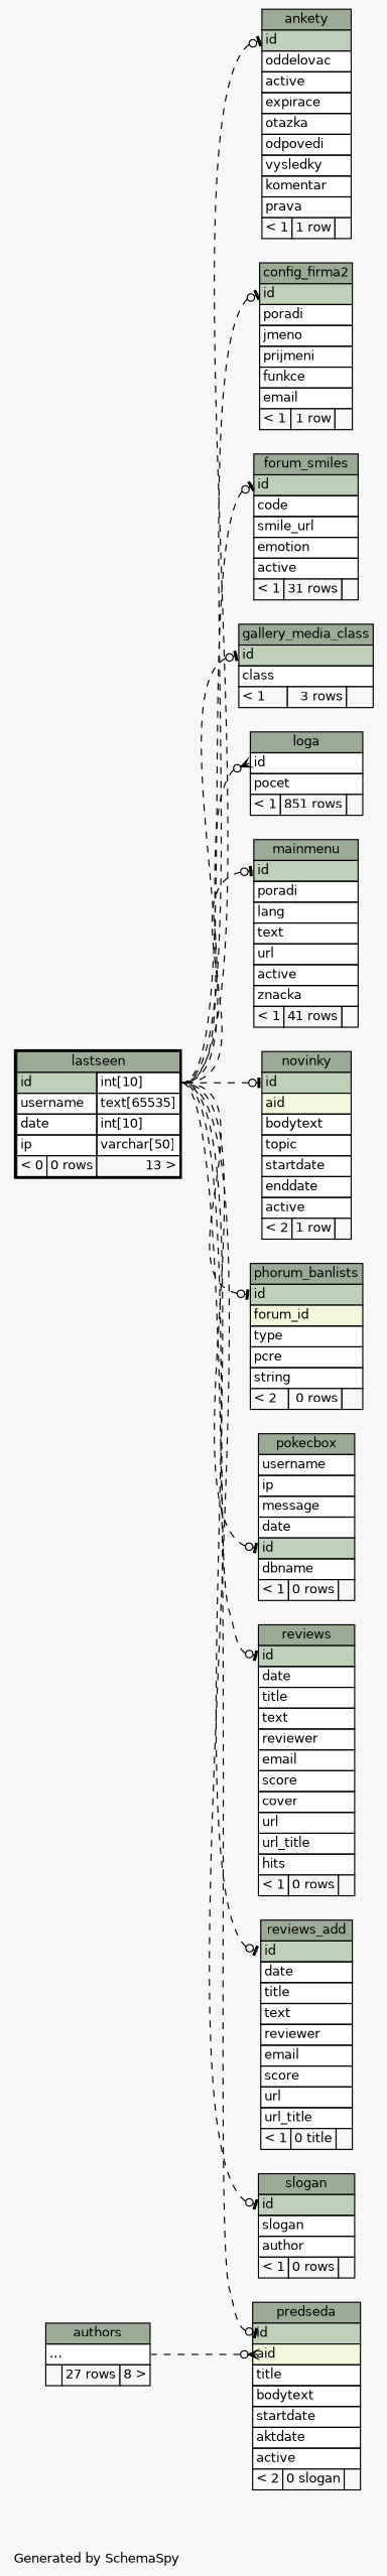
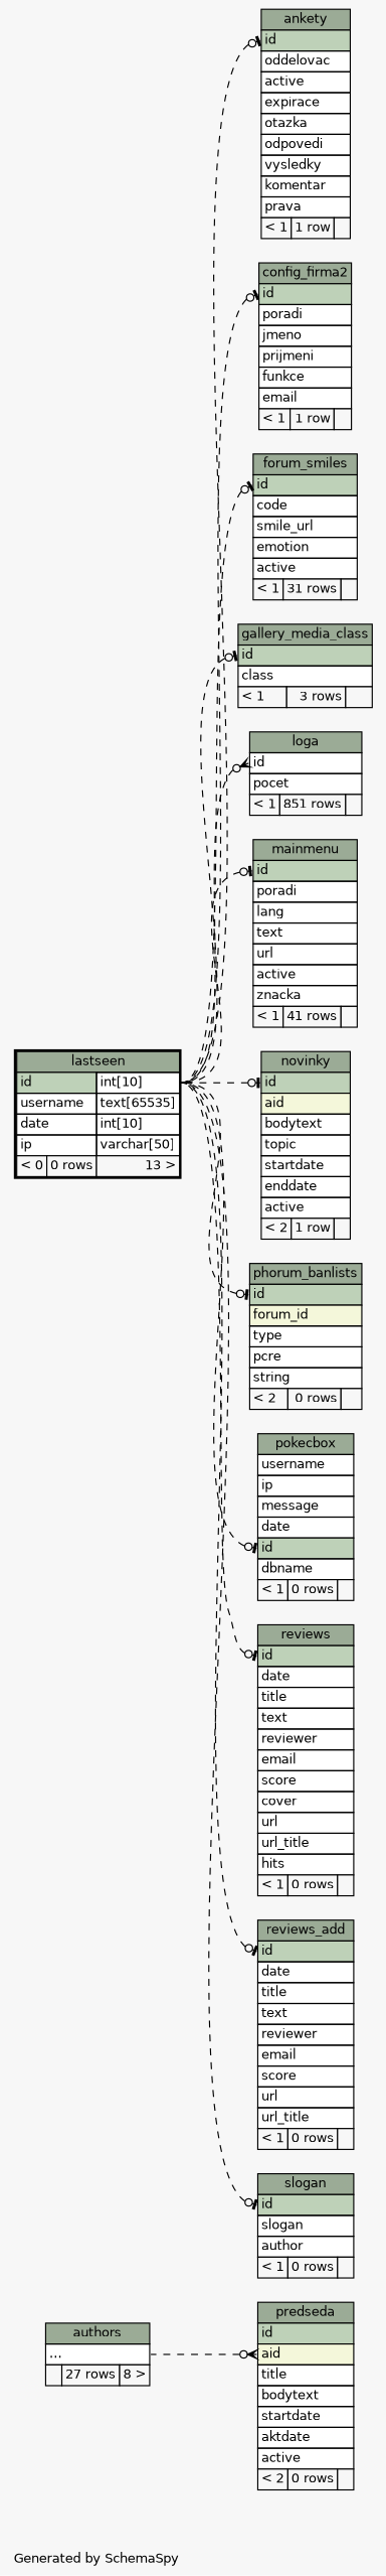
  digraph {
    bgcolor="#f7f7f7"
    fontname=Helvetica
    fontsize=11
    label="\nGenerated by SchemaSpy"
    labeljust=l
    nodesep=0.18
    rankdir=RL
    ranksep=0.46
    node [fontname=Helvetica fontsize=11 shape=plaintext]
    edge [arrowhead=none arrowsize=0.8 arrowtail=teeodot dir=back headport="id.type:e" style=dashed tailport="id:w"]
    n1 [label=<     <TABLE BORDER="0" CELLBORDER="1" CELLSPACING="0" BGCOLOR="#ffffff">       <TR><TD COLSPAN="3" BGCOLOR="#9bab96" ALIGN="CENTER">ankety</TD></TR>       <TR><TD PORT="id" COLSPAN="3" BGCOLOR="#bed1b8" ALIGN="LEFT">id</TD></TR>       <TR><TD PORT="oddelovac" COLSPAN="3" ALIGN="LEFT">oddelovac</TD></TR>       <TR><TD PORT="active" COLSPAN="3" ALIGN="LEFT">active</TD></TR>       <TR><TD PORT="expirace" COLSPAN="3" ALIGN="LEFT">expirace</TD></TR>       <TR><TD PORT="otazka" COLSPAN="3" ALIGN="LEFT">otazka</TD></TR>       <TR><TD PORT="odpovedi" COLSPAN="3" ALIGN="LEFT">odpovedi</TD></TR>       <TR><TD PORT="vysledky" COLSPAN="3" ALIGN="LEFT">vysledky</TD></TR>       <TR><TD PORT="komentar" COLSPAN="3" ALIGN="LEFT">komentar</TD></TR>       <TR><TD PORT="prava" COLSPAN="3" ALIGN="LEFT">prava</TD></TR>       <TR><TD ALIGN="LEFT" BGCOLOR="#f7f7f7">&lt; 1</TD><TD ALIGN="RIGHT" BGCOLOR="#f7f7f7">1 row</TD><TD ALIGN="RIGHT" BGCOLOR="#f7f7f7">  </TD></TR>     </TABLE>>]
    n2 [label=<     <TABLE BORDER="2" CELLBORDER="1" CELLSPACING="0" BGCOLOR="#ffffff">       <TR><TD COLSPAN="3" BGCOLOR="#9bab96" ALIGN="CENTER">lastseen</TD></TR>       <TR><TD PORT="id" COLSPAN="2" BGCOLOR="#bed1b8" ALIGN="LEFT">id</TD><TD PORT="id.type" ALIGN="LEFT">int[10]</TD></TR>       <TR><TD PORT="username" COLSPAN="2" ALIGN="LEFT">username</TD><TD PORT="username.type" ALIGN="LEFT">text[65535]</TD></TR>       <TR><TD PORT="date" COLSPAN="2" ALIGN="LEFT">date</TD><TD PORT="date.type" ALIGN="LEFT">int[10]</TD></TR>       <TR><TD PORT="ip" COLSPAN="2" ALIGN="LEFT">ip</TD><TD PORT="ip.type" ALIGN="LEFT">varchar[50]</TD></TR>       <TR><TD ALIGN="LEFT" BGCOLOR="#f7f7f7">&lt; 0</TD><TD ALIGN="RIGHT" BGCOLOR="#f7f7f7">0 rows</TD><TD ALIGN="RIGHT" BGCOLOR="#f7f7f7">13 &gt;</TD></TR>     </TABLE>>]
    n3 [label=<     <TABLE BORDER="0" CELLBORDER="1" CELLSPACING="0" BGCOLOR="#ffffff">       <TR><TD COLSPAN="3" BGCOLOR="#9bab96" ALIGN="CENTER">config_firma2</TD></TR>       <TR><TD PORT="id" COLSPAN="3" BGCOLOR="#bed1b8" ALIGN="LEFT">id</TD></TR>       <TR><TD PORT="poradi" COLSPAN="3" ALIGN="LEFT">poradi</TD></TR>       <TR><TD PORT="jmeno" COLSPAN="3" ALIGN="LEFT">jmeno</TD></TR>       <TR><TD PORT="prijmeni" COLSPAN="3" ALIGN="LEFT">prijmeni</TD></TR>       <TR><TD PORT="funkce" COLSPAN="3" ALIGN="LEFT">funkce</TD></TR>       <TR><TD PORT="email" COLSPAN="3" ALIGN="LEFT">email</TD></TR>       <TR><TD ALIGN="LEFT" BGCOLOR="#f7f7f7">&lt; 1</TD><TD ALIGN="RIGHT" BGCOLOR="#f7f7f7">1 row</TD><TD ALIGN="RIGHT" BGCOLOR="#f7f7f7">  </TD></TR>     </TABLE>>]
    n4 [label=<     <TABLE BORDER="0" CELLBORDER="1" CELLSPACING="0" BGCOLOR="#ffffff">       <TR><TD COLSPAN="3" BGCOLOR="#9bab96" ALIGN="CENTER">forum_smiles</TD></TR>       <TR><TD PORT="id" COLSPAN="3" BGCOLOR="#bed1b8" ALIGN="LEFT">id</TD></TR>       <TR><TD PORT="code" COLSPAN="3" ALIGN="LEFT">code</TD></TR>       <TR><TD PORT="smile_url" COLSPAN="3" ALIGN="LEFT">smile_url</TD></TR>       <TR><TD PORT="emotion" COLSPAN="3" ALIGN="LEFT">emotion</TD></TR>       <TR><TD PORT="active" COLSPAN="3" ALIGN="LEFT">active</TD></TR>       <TR><TD ALIGN="LEFT" BGCOLOR="#f7f7f7">&lt; 1</TD><TD ALIGN="RIGHT" BGCOLOR="#f7f7f7">31 rows</TD><TD ALIGN="RIGHT" BGCOLOR="#f7f7f7">  </TD></TR>     </TABLE>>]
    n5 [label=<     <TABLE BORDER="0" CELLBORDER="1" CELLSPACING="0" BGCOLOR="#ffffff">       <TR><TD COLSPAN="3" BGCOLOR="#9bab96" ALIGN="CENTER">gallery_media_class</TD></TR>       <TR><TD PORT="id" COLSPAN="3" BGCOLOR="#bed1b8" ALIGN="LEFT">id</TD></TR>       <TR><TD PORT="class" COLSPAN="3" ALIGN="LEFT">class</TD></TR>       <TR><TD ALIGN="LEFT" BGCOLOR="#f7f7f7">&lt; 1</TD><TD ALIGN="RIGHT" BGCOLOR="#f7f7f7">3 rows</TD><TD ALIGN="RIGHT" BGCOLOR="#f7f7f7">  </TD></TR>     </TABLE>>]
    n6 [label=<     <TABLE BORDER="0" CELLBORDER="1" CELLSPACING="0" BGCOLOR="#ffffff">       <TR><TD COLSPAN="3" BGCOLOR="#9bab96" ALIGN="CENTER">loga</TD></TR>       <TR><TD PORT="id" COLSPAN="3" ALIGN="LEFT">id</TD></TR>       <TR><TD PORT="pocet" COLSPAN="3" ALIGN="LEFT">pocet</TD></TR>       <TR><TD ALIGN="LEFT" BGCOLOR="#f7f7f7">&lt; 1</TD><TD ALIGN="RIGHT" BGCOLOR="#f7f7f7">851 rows</TD><TD ALIGN="RIGHT" BGCOLOR="#f7f7f7">  </TD></TR>     </TABLE>>]
    n7 [label=<     <TABLE BORDER="0" CELLBORDER="1" CELLSPACING="0" BGCOLOR="#ffffff">       <TR><TD COLSPAN="3" BGCOLOR="#9bab96" ALIGN="CENTER">mainmenu</TD></TR>       <TR><TD PORT="id" COLSPAN="3" BGCOLOR="#bed1b8" ALIGN="LEFT">id</TD></TR>       <TR><TD PORT="poradi" COLSPAN="3" ALIGN="LEFT">poradi</TD></TR>       <TR><TD PORT="lang" COLSPAN="3" ALIGN="LEFT">lang</TD></TR>       <TR><TD PORT="text" COLSPAN="3" ALIGN="LEFT">text</TD></TR>       <TR><TD PORT="url" COLSPAN="3" ALIGN="LEFT">url</TD></TR>       <TR><TD PORT="active" COLSPAN="3" ALIGN="LEFT">active</TD></TR>       <TR><TD PORT="znacka" COLSPAN="3" ALIGN="LEFT">znacka</TD></TR>       <TR><TD ALIGN="LEFT" BGCOLOR="#f7f7f7">&lt; 1</TD><TD ALIGN="RIGHT" BGCOLOR="#f7f7f7">41 rows</TD><TD ALIGN="RIGHT" BGCOLOR="#f7f7f7">  </TD></TR>     </TABLE>>]
    n8 [label=<     <TABLE BORDER="0" CELLBORDER="1" CELLSPACING="0" BGCOLOR="#ffffff">       <TR><TD COLSPAN="3" BGCOLOR="#9bab96" ALIGN="CENTER">novinky</TD></TR>       <TR><TD PORT="id" COLSPAN="3" BGCOLOR="#bed1b8" ALIGN="LEFT">id</TD></TR>       <TR><TD PORT="aid" COLSPAN="3" BGCOLOR="#f4f7da" ALIGN="LEFT">aid</TD></TR>       <TR><TD PORT="bodytext" COLSPAN="3" ALIGN="LEFT">bodytext</TD></TR>       <TR><TD PORT="topic" COLSPAN="3" ALIGN="LEFT">topic</TD></TR>       <TR><TD PORT="startdate" COLSPAN="3" ALIGN="LEFT">startdate</TD></TR>       <TR><TD PORT="enddate" COLSPAN="3" ALIGN="LEFT">enddate</TD></TR>       <TR><TD PORT="active" COLSPAN="3" ALIGN="LEFT">active</TD></TR>       <TR><TD ALIGN="LEFT" BGCOLOR="#f7f7f7">&lt; 2</TD><TD ALIGN="RIGHT" BGCOLOR="#f7f7f7">1 row</TD><TD ALIGN="RIGHT" BGCOLOR="#f7f7f7">  </TD></TR>     </TABLE>>]
    n9 [label=<     <TABLE BORDER="0" CELLBORDER="1" CELLSPACING="0" BGCOLOR="#ffffff">       <TR><TD COLSPAN="3" BGCOLOR="#9bab96" ALIGN="CENTER">authors</TD></TR>       <TR><TD PORT="elipses" COLSPAN="3" ALIGN="LEFT">...</TD></TR>       <TR><TD ALIGN="LEFT" BGCOLOR="#f7f7f7">  </TD><TD ALIGN="RIGHT" BGCOLOR="#f7f7f7">27 rows</TD><TD ALIGN="RIGHT" BGCOLOR="#f7f7f7">8 &gt;</TD></TR>     </TABLE>>]
    n10 [label=<     <TABLE BORDER="0" CELLBORDER="1" CELLSPACING="0" BGCOLOR="#ffffff">       <TR><TD COLSPAN="3" BGCOLOR="#9bab96" ALIGN="CENTER">phorum_banlists</TD></TR>       <TR><TD PORT="id" COLSPAN="3" BGCOLOR="#bed1b8" ALIGN="LEFT">id</TD></TR>       <TR><TD PORT="forum_id" COLSPAN="3" BGCOLOR="#f4f7da" ALIGN="LEFT">forum_id</TD></TR>       <TR><TD PORT="type" COLSPAN="3" ALIGN="LEFT">type</TD></TR>       <TR><TD PORT="pcre" COLSPAN="3" ALIGN="LEFT">pcre</TD></TR>       <TR><TD PORT="string" COLSPAN="3" ALIGN="LEFT">string</TD></TR>       <TR><TD ALIGN="LEFT" BGCOLOR="#f7f7f7">&lt; 2</TD><TD ALIGN="RIGHT" BGCOLOR="#f7f7f7">0 rows</TD><TD ALIGN="RIGHT" BGCOLOR="#f7f7f7">  </TD></TR>     </TABLE>>]
    n11 [label=<     <TABLE BORDER="0" CELLBORDER="1" CELLSPACING="0" BGCOLOR="#ffffff">       <TR><TD COLSPAN="3" BGCOLOR="#9bab96" ALIGN="CENTER">pokecbox</TD></TR>       <TR><TD PORT="username" COLSPAN="3" ALIGN="LEFT">username</TD></TR>       <TR><TD PORT="ip" COLSPAN="3" ALIGN="LEFT">ip</TD></TR>       <TR><TD PORT="message" COLSPAN="3" ALIGN="LEFT">message</TD></TR>       <TR><TD PORT="date" COLSPAN="3" ALIGN="LEFT">date</TD></TR>       <TR><TD PORT="id" COLSPAN="3" BGCOLOR="#bed1b8" ALIGN="LEFT">id</TD></TR>       <TR><TD PORT="dbname" COLSPAN="3" ALIGN="LEFT">dbname</TD></TR>       <TR><TD ALIGN="LEFT" BGCOLOR="#f7f7f7">&lt; 1</TD><TD ALIGN="RIGHT" BGCOLOR="#f7f7f7">0 rows</TD><TD ALIGN="RIGHT" BGCOLOR="#f7f7f7">  </TD></TR>     </TABLE>>]
-   n12 [label=<     <TABLE BORDER="0" CELLBORDER="1" CELLSPACING="0" BGCOLOR="#ffffff">       <TR><TD COLSPAN="3" BGCOLOR="#9bab96" ALIGN="CENTER">predseda</TD></TR>       <TR><TD PORT="id" COLSPAN="3" BGCOLOR="#bed1b8" ALIGN="LEFT">id</TD></TR>       <TR><TD PORT="aid" COLSPAN="3" BGCOLOR="#f4f7da" ALIGN="LEFT">aid</TD></TR>       <TR><TD PORT="title" COLSPAN="3" ALIGN="LEFT">title</TD></TR>       <TR><TD PORT="bodytext" COLSPAN="3" ALIGN="LEFT">bodytext</TD></TR>       <TR><TD PORT="startdate" COLSPAN="3" ALIGN="LEFT">startdate</TD></TR>       <TR><TD PORT="aktdate" COLSPAN="3" ALIGN="LEFT">aktdate</TD></TR>       <TR><TD PORT="active" COLSPAN="3" ALIGN="LEFT">active</TD></TR>       <TR><TD ALIGN="LEFT" BGCOLOR="#f7f7f7">&lt; 2</TD><TD ALIGN="RIGHT" BGCOLOR="#f7f7f7">0 slogan</TD><TD ALIGN="RIGHT" BGCOLOR="#f7f7f7">  </TD></TR>     </TABLE>>]
+   n12 [label=<     <TABLE BORDER="0" CELLBORDER="1" CELLSPACING="0" BGCOLOR="#ffffff">       <TR><TD COLSPAN="3" BGCOLOR="#9bab96" ALIGN="CENTER">predseda</TD></TR>       <TR><TD PORT="id" COLSPAN="3" BGCOLOR="#bed1b8" ALIGN="LEFT">id</TD></TR>       <TR><TD PORT="aid" COLSPAN="3" BGCOLOR="#f4f7da" ALIGN="LEFT">aid</TD></TR>       <TR><TD PORT="title" COLSPAN="3" ALIGN="LEFT">title</TD></TR>       <TR><TD PORT="bodytext" COLSPAN="3" ALIGN="LEFT">bodytext</TD></TR>       <TR><TD PORT="startdate" COLSPAN="3" ALIGN="LEFT">startdate</TD></TR>       <TR><TD PORT="aktdate" COLSPAN="3" ALIGN="LEFT">aktdate</TD></TR>       <TR><TD PORT="active" COLSPAN="3" ALIGN="LEFT">active</TD></TR>       <TR><TD ALIGN="LEFT" BGCOLOR="#f7f7f7">&lt; 2</TD><TD ALIGN="RIGHT" BGCOLOR="#f7f7f7">0 rows</TD><TD ALIGN="RIGHT" BGCOLOR="#f7f7f7">  </TD></TR>     </TABLE>>]
    n13 [label=<     <TABLE BORDER="0" CELLBORDER="1" CELLSPACING="0" BGCOLOR="#ffffff">       <TR><TD COLSPAN="3" BGCOLOR="#9bab96" ALIGN="CENTER">reviews</TD></TR>       <TR><TD PORT="id" COLSPAN="3" BGCOLOR="#bed1b8" ALIGN="LEFT">id</TD></TR>       <TR><TD PORT="date" COLSPAN="3" ALIGN="LEFT">date</TD></TR>       <TR><TD PORT="title" COLSPAN="3" ALIGN="LEFT">title</TD></TR>       <TR><TD PORT="text" COLSPAN="3" ALIGN="LEFT">text</TD></TR>       <TR><TD PORT="reviewer" COLSPAN="3" ALIGN="LEFT">reviewer</TD></TR>       <TR><TD PORT="email" COLSPAN="3" ALIGN="LEFT">email</TD></TR>       <TR><TD PORT="score" COLSPAN="3" ALIGN="LEFT">score</TD></TR>       <TR><TD PORT="cover" COLSPAN="3" ALIGN="LEFT">cover</TD></TR>       <TR><TD PORT="url" COLSPAN="3" ALIGN="LEFT">url</TD></TR>       <TR><TD PORT="url_title" COLSPAN="3" ALIGN="LEFT">url_title</TD></TR>       <TR><TD PORT="hits" COLSPAN="3" ALIGN="LEFT">hits</TD></TR>       <TR><TD ALIGN="LEFT" BGCOLOR="#f7f7f7">&lt; 1</TD><TD ALIGN="RIGHT" BGCOLOR="#f7f7f7">0 rows</TD><TD ALIGN="RIGHT" BGCOLOR="#f7f7f7">  </TD></TR>     </TABLE>>]
-   n14 [label=<     <TABLE BORDER="0" CELLBORDER="1" CELLSPACING="0" BGCOLOR="#ffffff">       <TR><TD COLSPAN="3" BGCOLOR="#9bab96" ALIGN="CENTER">reviews_add</TD></TR>       <TR><TD PORT="id" COLSPAN="3" BGCOLOR="#bed1b8" ALIGN="LEFT">id</TD></TR>       <TR><TD PORT="date" COLSPAN="3" ALIGN="LEFT">date</TD></TR>       <TR><TD PORT="title" COLSPAN="3" ALIGN="LEFT">title</TD></TR>       <TR><TD PORT="text" COLSPAN="3" ALIGN="LEFT">text</TD></TR>       <TR><TD PORT="reviewer" COLSPAN="3" ALIGN="LEFT">reviewer</TD></TR>       <TR><TD PORT="email" COLSPAN="3" ALIGN="LEFT">email</TD></TR>       <TR><TD PORT="score" COLSPAN="3" ALIGN="LEFT">score</TD></TR>       <TR><TD PORT="url" COLSPAN="3" ALIGN="LEFT">url</TD></TR>       <TR><TD PORT="url_title" COLSPAN="3" ALIGN="LEFT">url_title</TD></TR>       <TR><TD ALIGN="LEFT" BGCOLOR="#f7f7f7">&lt; 1</TD><TD ALIGN="RIGHT" BGCOLOR="#f7f7f7">0 title</TD><TD ALIGN="RIGHT" BGCOLOR="#f7f7f7">  </TD></TR>     </TABLE>>]
+   n14 [label=<     <TABLE BORDER="0" CELLBORDER="1" CELLSPACING="0" BGCOLOR="#ffffff">       <TR><TD COLSPAN="3" BGCOLOR="#9bab96" ALIGN="CENTER">reviews_add</TD></TR>       <TR><TD PORT="id" COLSPAN="3" BGCOLOR="#bed1b8" ALIGN="LEFT">id</TD></TR>       <TR><TD PORT="date" COLSPAN="3" ALIGN="LEFT">date</TD></TR>       <TR><TD PORT="title" COLSPAN="3" ALIGN="LEFT">title</TD></TR>       <TR><TD PORT="text" COLSPAN="3" ALIGN="LEFT">text</TD></TR>       <TR><TD PORT="reviewer" COLSPAN="3" ALIGN="LEFT">reviewer</TD></TR>       <TR><TD PORT="email" COLSPAN="3" ALIGN="LEFT">email</TD></TR>       <TR><TD PORT="score" COLSPAN="3" ALIGN="LEFT">score</TD></TR>       <TR><TD PORT="url" COLSPAN="3" ALIGN="LEFT">url</TD></TR>       <TR><TD PORT="url_title" COLSPAN="3" ALIGN="LEFT">url_title</TD></TR>       <TR><TD ALIGN="LEFT" BGCOLOR="#f7f7f7">&lt; 1</TD><TD ALIGN="RIGHT" BGCOLOR="#f7f7f7">0 rows</TD><TD ALIGN="RIGHT" BGCOLOR="#f7f7f7">  </TD></TR>     </TABLE>>]
    n15 [label=<     <TABLE BORDER="0" CELLBORDER="1" CELLSPACING="0" BGCOLOR="#ffffff">       <TR><TD COLSPAN="3" BGCOLOR="#9bab96" ALIGN="CENTER">slogan</TD></TR>       <TR><TD PORT="id" COLSPAN="3" BGCOLOR="#bed1b8" ALIGN="LEFT">id</TD></TR>       <TR><TD PORT="slogan" COLSPAN="3" ALIGN="LEFT">slogan</TD></TR>       <TR><TD PORT="author" COLSPAN="3" ALIGN="LEFT">author</TD></TR>       <TR><TD ALIGN="LEFT" BGCOLOR="#f7f7f7">&lt; 1</TD><TD ALIGN="RIGHT" BGCOLOR="#f7f7f7">0 rows</TD><TD ALIGN="RIGHT" BGCOLOR="#f7f7f7">  </TD></TR>     </TABLE>>]
    n1 -> n2
    n3 -> n2
    n4 -> n2
    n5 -> n2
    n6 -> n2 [arrowtail=crowodot]
    n7 -> n2
    n8 -> n2
    n10 -> n2
    n11 -> n2
-   n12 -> n2
    n12 -> n9 [arrowtail=crowodot headport="elipses:e" tailport="aid:w"]
    n13 -> n2
    n14 -> n2
    n15 -> n2
  }
